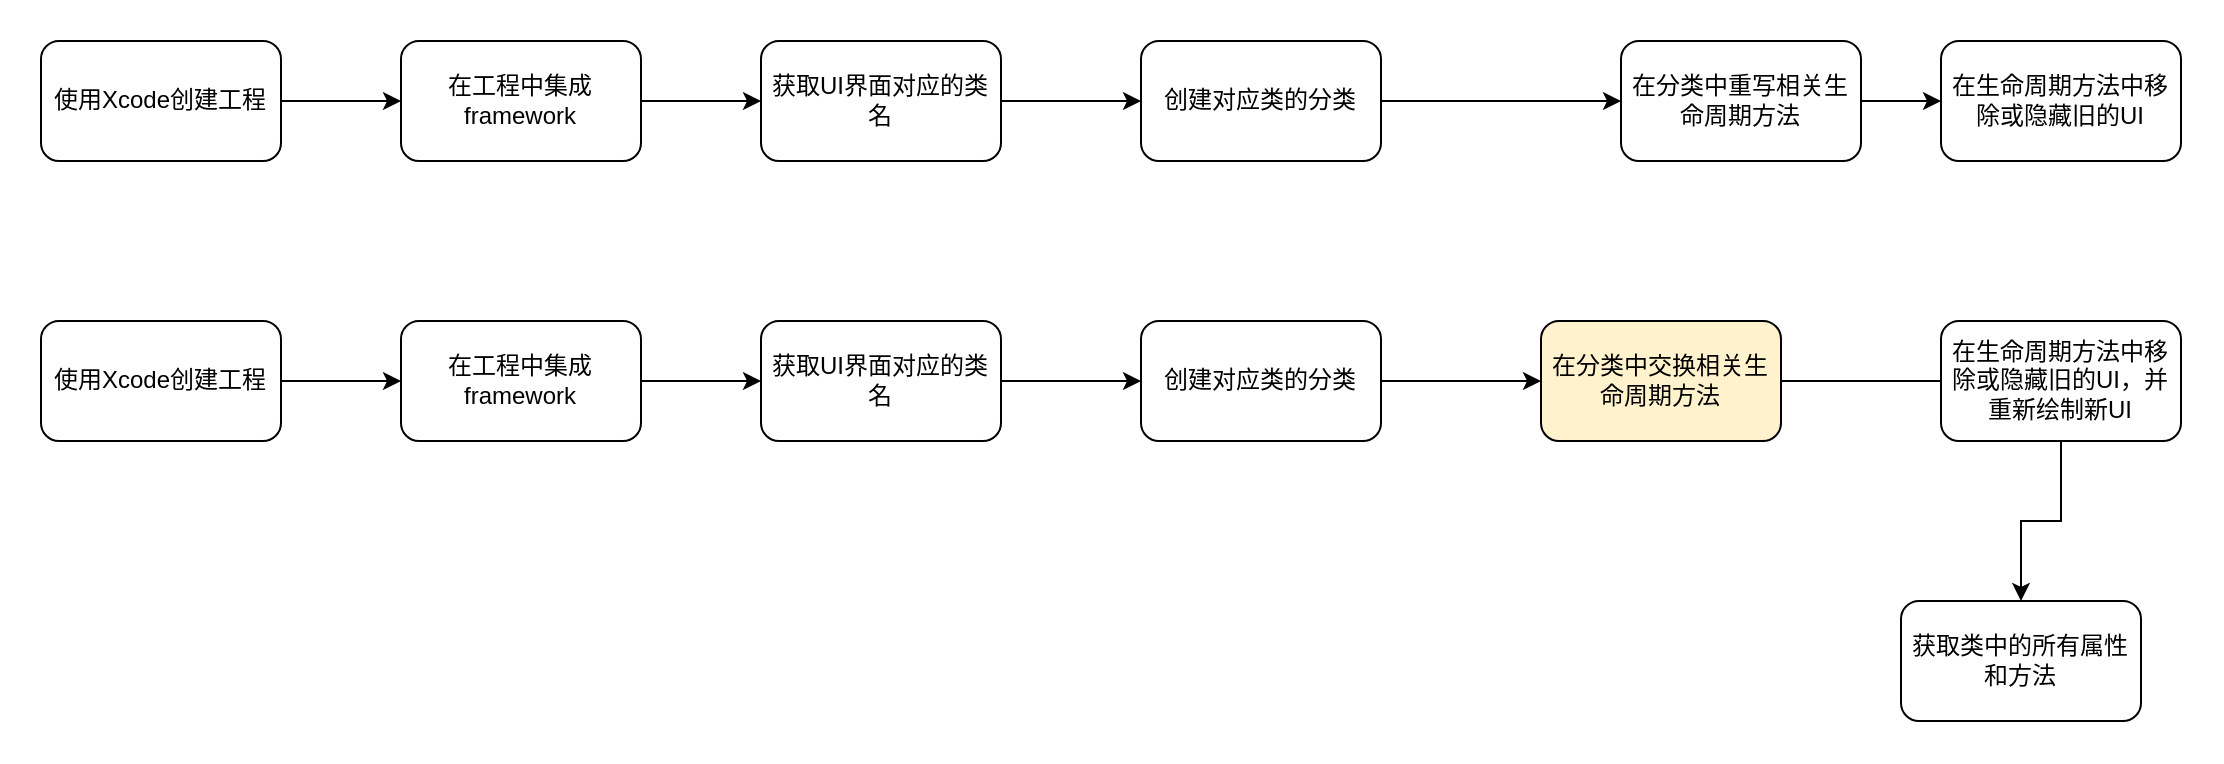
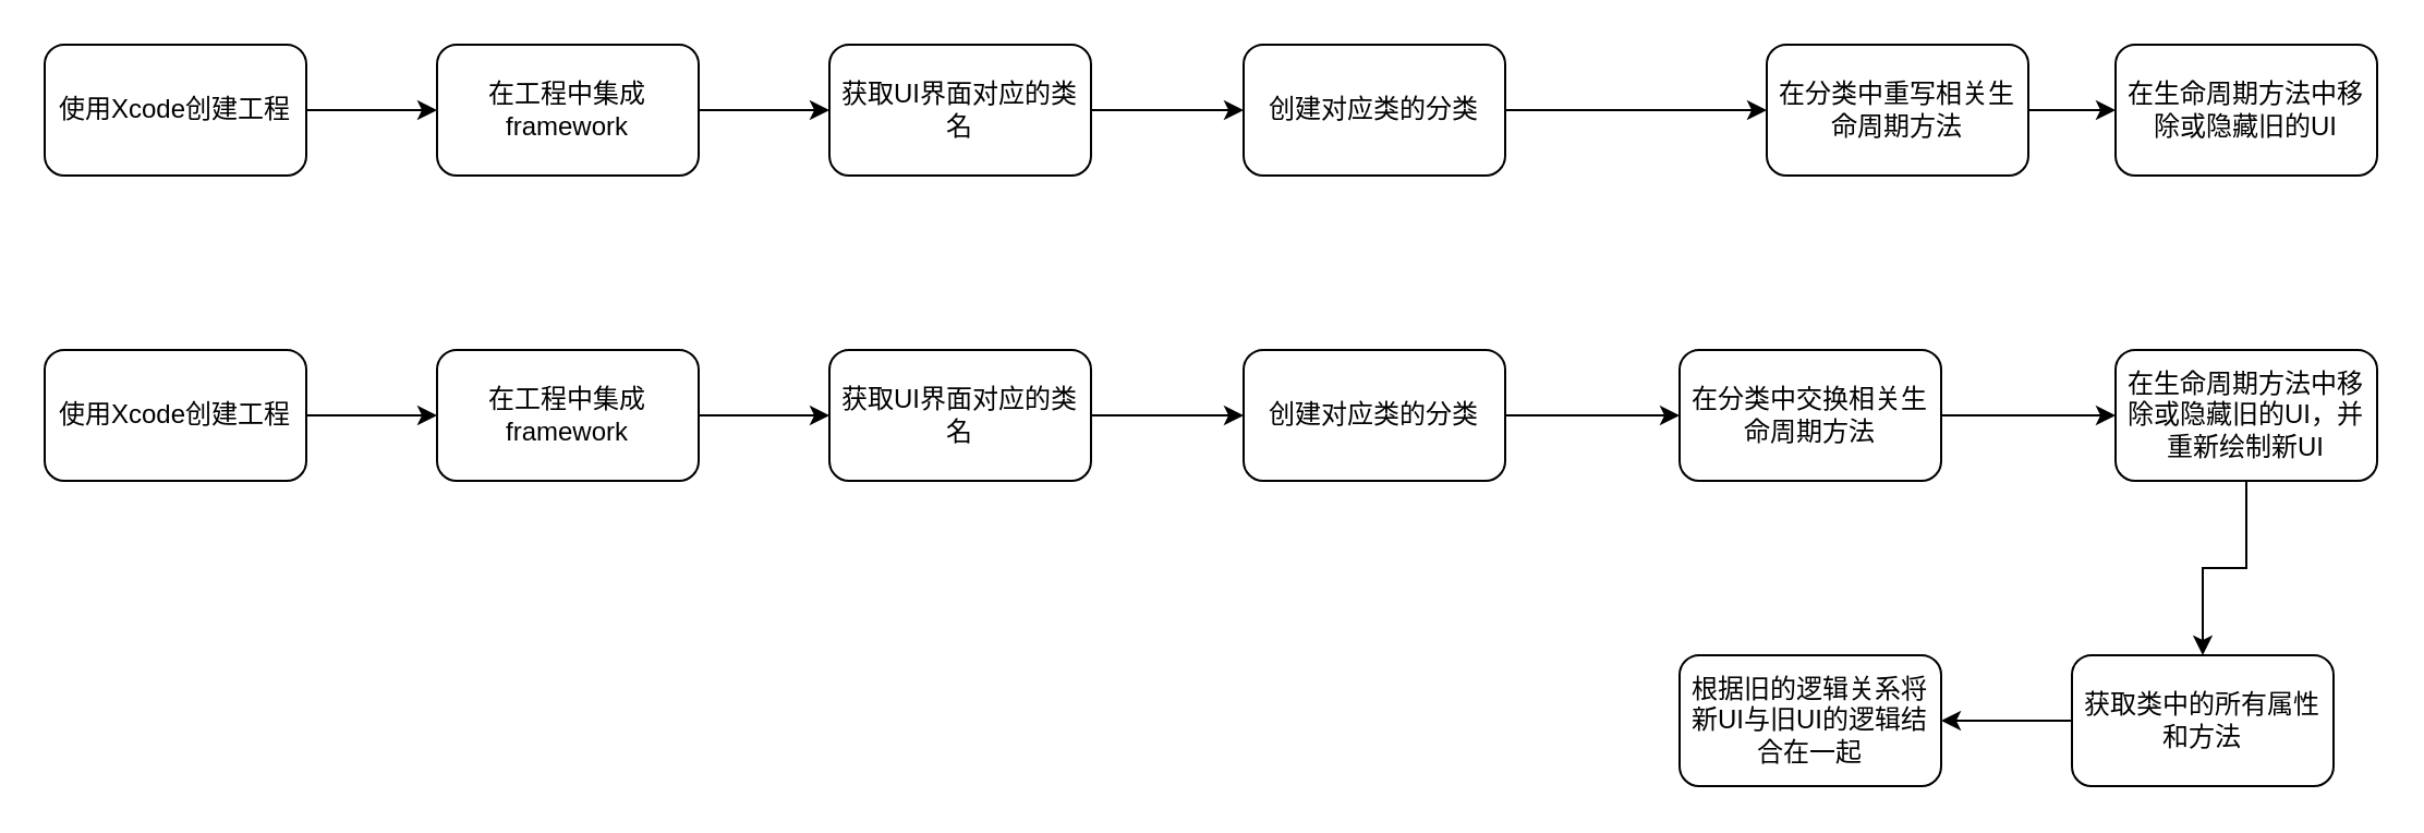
  <mxCell id="0" />
  <mxCell id="1" parent="0" />
  <mxCell id="2" value="" style="edgeStyle=orthogonalEdgeStyle;rounded=0;orthogonalLoop=1;jettySize=auto;html=1;" edge="1" parent="1" source="3" target="5"><mxGeometry relative="1" as="geometry" /></mxCell>
  <mxCell id="3" value="使用Xcode创建工程" style="whiteSpace=wrap;html=1;rounded=1;" vertex="1" parent="1"><mxGeometry x="20" y="20" width="120" height="60" as="geometry" /></mxCell>
  <mxCell id="4" value="" style="edgeStyle=orthogonalEdgeStyle;rounded=0;orthogonalLoop=1;jettySize=auto;html=1;" edge="1" parent="1" source="5" target="7"><mxGeometry relative="1" as="geometry" /></mxCell>
  <mxCell id="5" value="在工程中集成framework" style="rounded=1;whiteSpace=wrap;html=1;" vertex="1" parent="1"><mxGeometry x="200" y="20" width="120" height="60" as="geometry" /></mxCell>
  <mxCell id="6" value="" style="edgeStyle=orthogonalEdgeStyle;rounded=0;orthogonalLoop=1;jettySize=auto;html=1;" edge="1" parent="1" source="7" target="9"><mxGeometry relative="1" as="geometry" /></mxCell>
  <mxCell id="7" value="获取UI界面对应的类名" style="whiteSpace=wrap;html=1;rounded=1;" vertex="1" parent="1"><mxGeometry x="380" y="20" width="120" height="60" as="geometry" /></mxCell>
  <mxCell id="8" value="" style="edgeStyle=orthogonalEdgeStyle;rounded=0;orthogonalLoop=1;jettySize=auto;html=1;" edge="1" parent="1" source="9" target="11"><mxGeometry relative="1" as="geometry" /></mxCell>
  <mxCell id="9" value="创建对应类的分类" style="whiteSpace=wrap;html=1;rounded=1;" vertex="1" parent="1"><mxGeometry x="570" y="20" width="120" height="60" as="geometry" /></mxCell>
  <mxCell id="10" value="" style="edgeStyle=orthogonalEdgeStyle;rounded=0;orthogonalLoop=1;jettySize=auto;html=1;" edge="1" parent="1" source="11" target="12"><mxGeometry relative="1" as="geometry" /></mxCell>
  <mxCell id="11" value="在分类中重写相关生命周期方法" style="whiteSpace=wrap;html=1;rounded=1;" vertex="1" parent="1"><mxGeometry x="810" y="20" width="120" height="60" as="geometry" /></mxCell>
  <mxCell id="12" value="在生命周期方法中移除或隐藏旧的UI" style="whiteSpace=wrap;html=1;rounded=1;" vertex="1" parent="1"><mxGeometry x="970" y="20" width="120" height="60" as="geometry" /></mxCell>
  <mxCell id="13" value="" style="edgeStyle=orthogonalEdgeStyle;rounded=0;orthogonalLoop=1;jettySize=auto;html=1;" edge="1" parent="1" source="14" target="16"><mxGeometry relative="1" as="geometry" /></mxCell>
  <mxCell id="14" value="使用Xcode创建工程" style="whiteSpace=wrap;html=1;rounded=1;" vertex="1" parent="1"><mxGeometry x="20" y="160" width="120" height="60" as="geometry" /></mxCell>
  <mxCell id="15" value="" style="edgeStyle=orthogonalEdgeStyle;rounded=0;orthogonalLoop=1;jettySize=auto;html=1;" edge="1" parent="1" source="16" target="18"><mxGeometry relative="1" as="geometry" /></mxCell>
  <mxCell id="16" value="在工程中集成framework" style="rounded=1;whiteSpace=wrap;html=1;" vertex="1" parent="1"><mxGeometry x="200" y="160" width="120" height="60" as="geometry" /></mxCell>
  <mxCell id="17" value="" style="edgeStyle=orthogonalEdgeStyle;rounded=0;orthogonalLoop=1;jettySize=auto;html=1;" edge="1" parent="1" source="18" target="20"><mxGeometry relative="1" as="geometry" /></mxCell>
  <mxCell id="18" value="获取UI界面对应的类名" style="whiteSpace=wrap;html=1;rounded=1;" vertex="1" parent="1"><mxGeometry x="380" y="160" width="120" height="60" as="geometry" /></mxCell>
  <mxCell id="19" value="" style="edgeStyle=orthogonalEdgeStyle;rounded=0;orthogonalLoop=1;jettySize=auto;html=1;" edge="1" parent="1" source="20" target="22"><mxGeometry relative="1" as="geometry" /></mxCell>
  <mxCell id="20" value="创建对应类的分类" style="whiteSpace=wrap;html=1;rounded=1;" vertex="1" parent="1"><mxGeometry x="570" y="160" width="120" height="60" as="geometry" /></mxCell>
- <mxCell id="21" value="" style="edgeStyle=orthogonalEdgeStyle;rounded=0;orthogonalLoop=1;jettySize=auto;html=1;endArrow=none;" edge="1" parent="1" source="22" target="24"><mxGeometry relative="1" as="geometry" /></mxCell>
- <mxCell id="22" value="在分类中交换相关生命周期方法" style="whiteSpace=wrap;html=1;rounded=1;fillColor=#fff2cc;" vertex="1" parent="1"><mxGeometry x="770" y="160" width="120" height="60" as="geometry" /></mxCell>
+ <mxCell id="21" value="" style="edgeStyle=orthogonalEdgeStyle;rounded=0;orthogonalLoop=1;jettySize=auto;html=1;" edge="1" parent="1" source="22" target="24"><mxGeometry relative="1" as="geometry" /></mxCell>
+ <mxCell id="22" value="在分类中交换相关生命周期方法" style="whiteSpace=wrap;html=1;rounded=1;" vertex="1" parent="1"><mxGeometry x="770" y="160" width="120" height="60" as="geometry" /></mxCell>
  <mxCell id="23" value="" style="edgeStyle=orthogonalEdgeStyle;rounded=0;orthogonalLoop=1;jettySize=auto;html=1;" edge="1" parent="1" source="24" target="26"><mxGeometry relative="1" as="geometry" /></mxCell>
  <mxCell id="24" value="在生命周期方法中移除或隐藏旧的UI，并重新绘制新UI" style="whiteSpace=wrap;html=1;rounded=1;" vertex="1" parent="1"><mxGeometry x="970" y="160" width="120" height="60" as="geometry" /></mxCell>
+ <mxCell id="25" value="" style="edgeStyle=orthogonalEdgeStyle;rounded=0;orthogonalLoop=1;jettySize=auto;html=1;" edge="1" parent="1" source="26" target="27"><mxGeometry relative="1" as="geometry" /></mxCell>
  <mxCell id="26" value="获取类中的所有属性和方法" style="whiteSpace=wrap;html=1;rounded=1;" vertex="1" parent="1"><mxGeometry x="950" y="300" width="120" height="60" as="geometry" /></mxCell>
+ <mxCell id="27" value="根据旧的逻辑关系将新UI与旧UI的逻辑结合在一起" style="whiteSpace=wrap;html=1;rounded=1;" vertex="1" parent="1"><mxGeometry x="770" y="300" width="120" height="60" as="geometry" /></mxCell>
